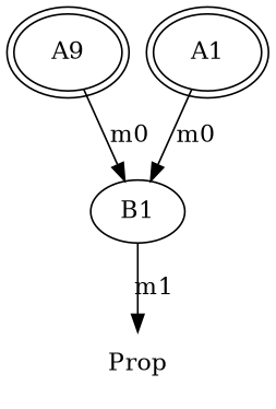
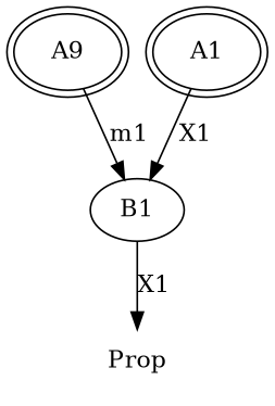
  digraph {
    node [peripheries=2]
    n1 [label=A9]
    n2 [label=B1 peripheries=1]
    Prop [peripheries=0]
    n4 [label=A1]
-   n1 -> n2 [label=m0]
-   n2 -> Prop [label=m1]
-   n4 -> n2 [label=m0]
+   n1 -> n2 [label=m1]
+   n2 -> Prop [label=X1]
+   n4 -> n2 [label=X1]
  }
